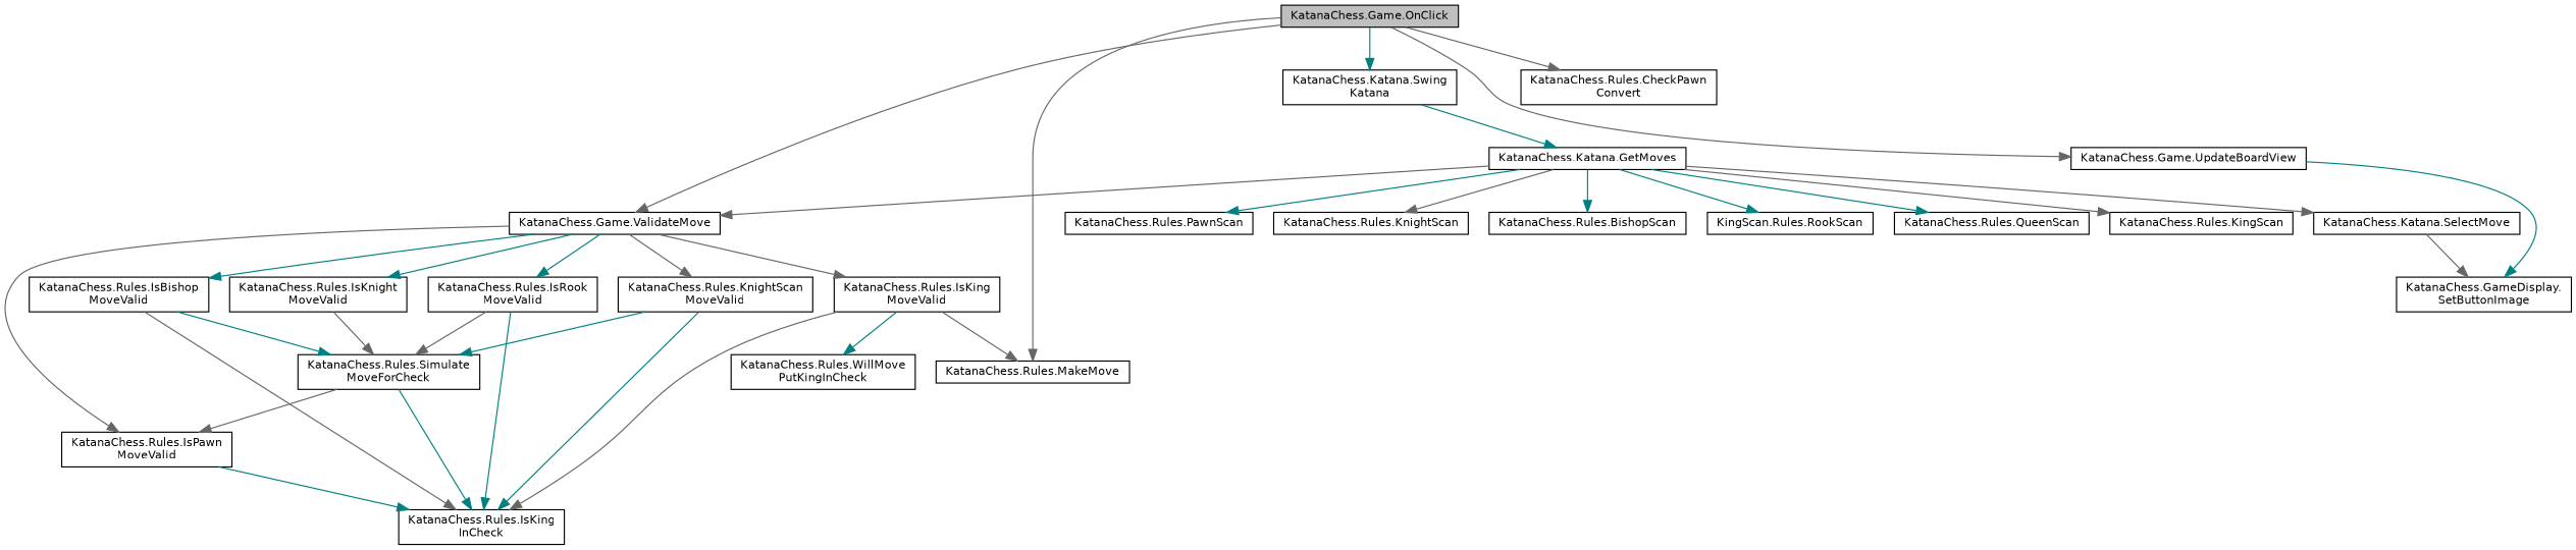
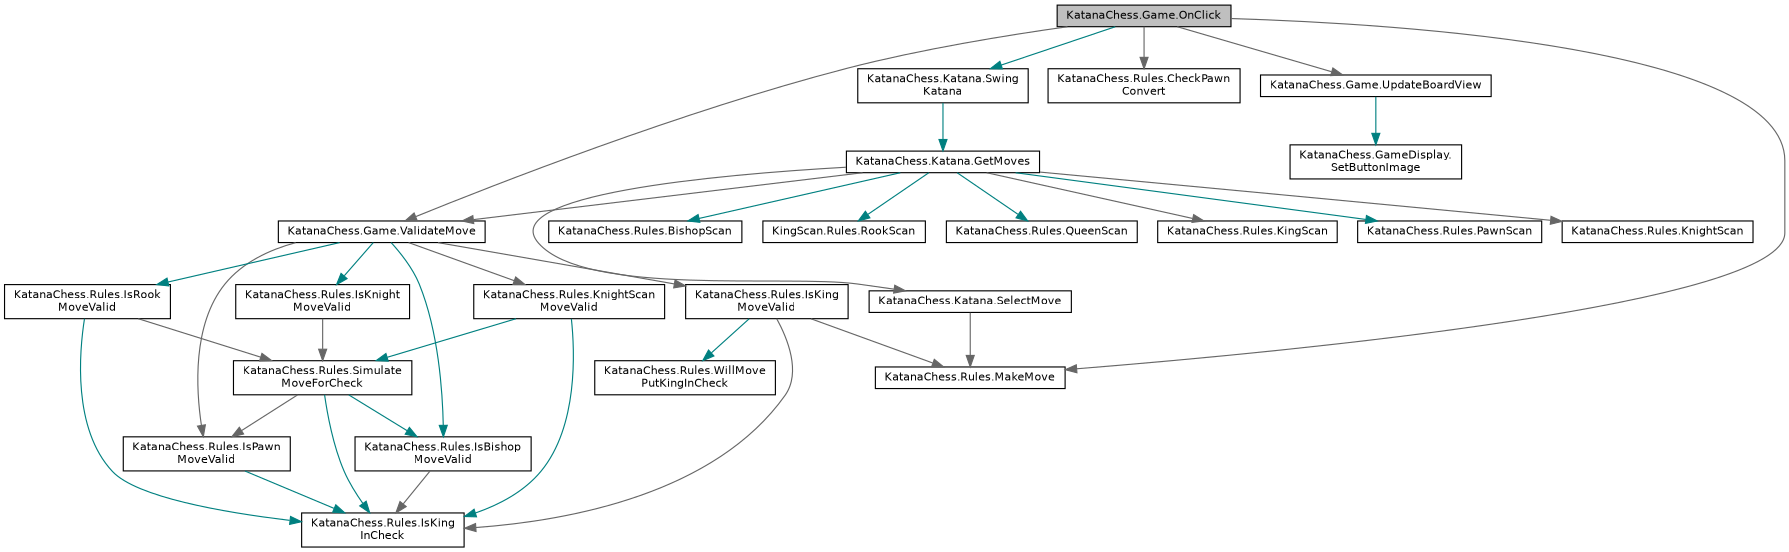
  digraph {
    rankdir=TB
    node [color=black fillcolor=white fontname=Helvetica fontsize=10 shape=record style=filled]
    edge [color=gray40 fontname=Helvetica fontsize=10 labelfontname=Helvetica labelfontsize=10 style=solid]
    n1 [fillcolor=grey75 fontcolor=black height=0.2 label="KatanaChess.Game.OnClick" width=0.4]
    n2 [height=0.2 label="KatanaChess.Game.ValidateMove" width=0.4]
    n3 [height=0.2 label="KatanaChess.Rules.MakeMove" width=0.4]
    n4 [height=0.2 label="KatanaChess.Rules.CheckPawn\lConvert" width=0.4]
    n5 [height=0.2 label="KatanaChess.Game.UpdateBoardView" width=0.4]
    n6 [height=0.2 label="KatanaChess.Katana.Swing\lKatana" width=0.4]
    n7 [height=0.2 label="KatanaChess.Rules.IsPawn\lMoveValid" width=0.4]
    n8 [height=0.2 label="KatanaChess.Rules.IsKnight\lMoveValid" width=0.4]
    n9 [height=0.2 label="KatanaChess.Rules.IsBishop\lMoveValid" width=0.4]
    n10 [height=0.2 label="KatanaChess.Rules.IsRook\lMoveValid" width=0.4]
    n11 [height=0.2 label="KatanaChess.Rules.KnightScan\lMoveValid" width=0.4]
    n12 [height=0.2 label="KatanaChess.Rules.IsKing\lMoveValid" width=0.4]
    n13 [height=0.2 label="KatanaChess.GameDisplay.\lSetButtonImage" width=0.4]
    n14 [height=0.2 label="KatanaChess.Katana.GetMoves" width=0.4]
    n15 [height=0.2 label="KatanaChess.Rules.IsKing\lInCheck" width=0.4]
    n16 [height=0.2 label="KatanaChess.Rules.Simulate\lMoveForCheck" width=0.4]
    n17 [height=0.2 label="KatanaChess.Rules.WillMove\lPutKingInCheck" width=0.4]
    n18 [height=0.2 label="KatanaChess.Rules.PawnScan" width=0.4]
    n19 [height=0.2 label="KatanaChess.Rules.KnightScan" width=0.4]
    n20 [height=0.2 label="KatanaChess.Rules.BishopScan" width=0.4]
    n21 [height=0.2 label="KingScan.Rules.RookScan" width=0.4]
    n22 [height=0.2 label="KatanaChess.Rules.QueenScan" width=0.4]
    n23 [height=0.2 label="KatanaChess.Rules.KingScan" width=0.4]
    n24 [height=0.2 label="KatanaChess.Katana.SelectMove" width=0.4]
    n1 -> n2
    n1 -> n3
    n1 -> n4
    n1 -> n5
    n1 -> n6 [color=teal]
    n2 -> n7
    n2 -> n8 [color=teal]
    n2 -> n9 [color=teal]
    n2 -> n10 [color=teal]
    n2 -> n11
    n2 -> n12
    n5 -> n13 [color=teal]
    n6 -> n14 [color=teal]
    n7 -> n15 [color=teal]
    n8 -> n16
    n9 -> n15
-   n9 -> n16 [color=teal]
+   n16 -> n9 [color=teal]
    n10 -> n15 [color=teal]
    n10 -> n16
    n11 -> n15 [color=teal]
    n11 -> n16 [color=teal]
    n12 -> n3
    n12 -> n15
    n12 -> n17 [color=teal]
    n14 -> n2
    n14 -> n18 [color=teal]
    n14 -> n19
    n14 -> n20 [color=teal]
    n14 -> n21 [color=teal]
    n14 -> n22 [color=teal]
    n14 -> n23
    n14 -> n24
    n16 -> n7
    n16 -> n15 [color=teal]
-   n24 -> n13
+   n24 -> n3
  }
